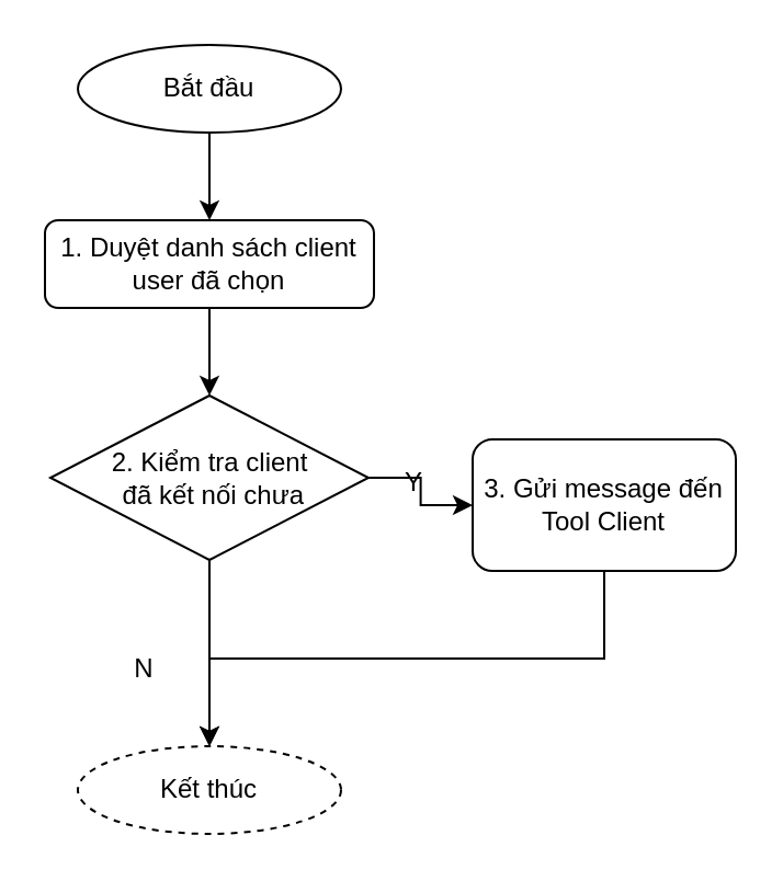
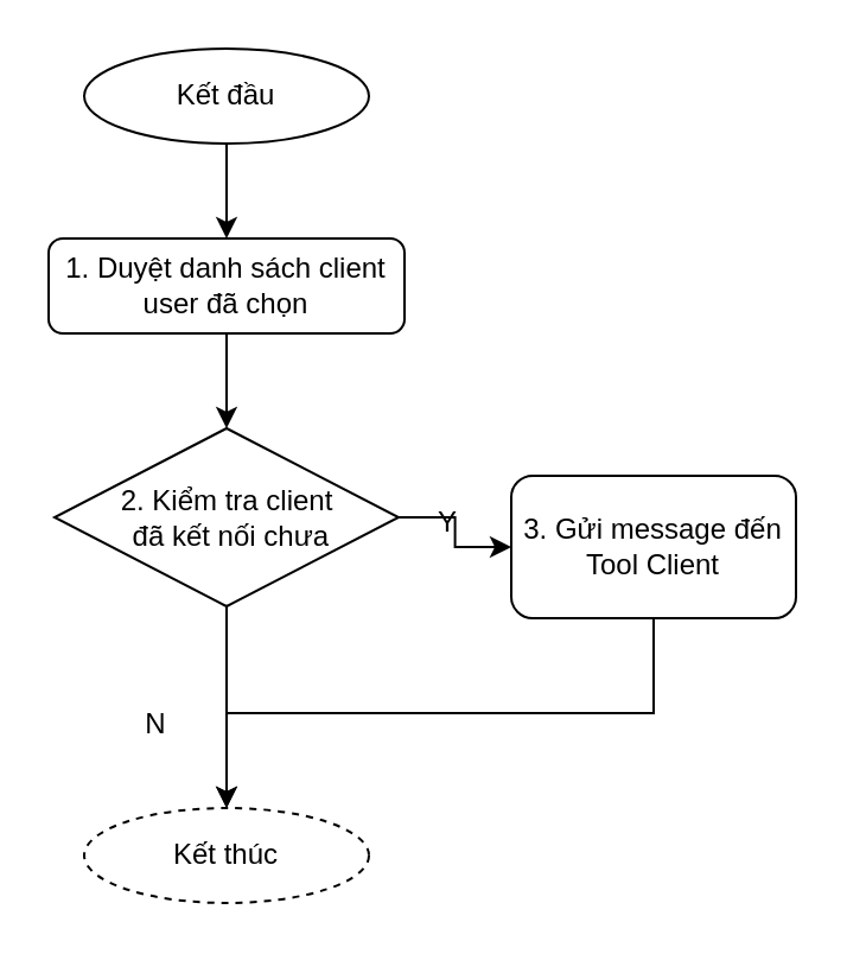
  <mxCell id="0" />
  <mxCell id="1" parent="0" />
  <mxCell id="2" style="edgeStyle=orthogonalEdgeStyle;rounded=0;orthogonalLoop=1;jettySize=auto;html=1;exitX=0.5;exitY=1;exitDx=0;exitDy=0;" edge="1" parent="1" source="3" target="6"><mxGeometry relative="1" as="geometry" /></mxCell>
- <mxCell id="3" value="Bắt đầu" style="ellipse;whiteSpace=wrap;html=1;" parent="1" vertex="1"><mxGeometry x="35" y="20" width="120" height="40" as="geometry" /></mxCell>
+ <mxCell id="3" value="Kết đầu" style="ellipse;whiteSpace=wrap;html=1;" parent="1" vertex="1"><mxGeometry x="35" y="20" width="120" height="40" as="geometry" /></mxCell>
  <mxCell id="4" value="Kết thúc" style="ellipse;whiteSpace=wrap;html=1;dashed=1;" parent="1" vertex="1"><mxGeometry x="35" y="340" width="120" height="40" as="geometry" /></mxCell>
  <mxCell id="5" style="edgeStyle=orthogonalEdgeStyle;rounded=0;orthogonalLoop=1;jettySize=auto;html=1;exitX=0.5;exitY=1;exitDx=0;exitDy=0;" parent="1" source="6" target="9" edge="1"><mxGeometry relative="1" as="geometry" /></mxCell>
  <mxCell id="6" value="1. Duyệt danh sách client user đã chọn" style="rounded=1;whiteSpace=wrap;html=1;" parent="1" vertex="1"><mxGeometry x="20" y="100" width="150" height="40" as="geometry" /></mxCell>
  <mxCell id="7" style="edgeStyle=orthogonalEdgeStyle;rounded=0;orthogonalLoop=1;jettySize=auto;html=1;exitX=1;exitY=0.5;exitDx=0;exitDy=0;entryX=0;entryY=0.5;entryDx=0;entryDy=0;" parent="1" source="9" target="11" edge="1"><mxGeometry relative="1" as="geometry" /></mxCell>
  <mxCell id="8" style="edgeStyle=orthogonalEdgeStyle;rounded=0;orthogonalLoop=1;jettySize=auto;html=1;exitX=0.5;exitY=1;exitDx=0;exitDy=0;entryX=0.5;entryY=0;entryDx=0;entryDy=0;" parent="1" source="9" target="4" edge="1"><mxGeometry relative="1" as="geometry" /></mxCell>
  <mxCell id="9" value="2. Kiểm tra client&lt;br&gt;&amp;nbsp;đã kết nối chưa" style="rhombus;whiteSpace=wrap;html=1;" parent="1" vertex="1"><mxGeometry x="22.5" y="180" width="145" height="75" as="geometry" /></mxCell>
  <mxCell id="10" style="edgeStyle=orthogonalEdgeStyle;rounded=0;orthogonalLoop=1;jettySize=auto;html=1;exitX=0.5;exitY=1;exitDx=0;exitDy=0;entryX=0.5;entryY=0;entryDx=0;entryDy=0;" parent="1" source="11" target="4" edge="1"><mxGeometry relative="1" as="geometry" /></mxCell>
  <mxCell id="11" value="3. Gửi message đến Tool Client" style="rounded=1;whiteSpace=wrap;html=1;" parent="1" vertex="1"><mxGeometry x="215" y="200" width="120" height="60" as="geometry" /></mxCell>
  <mxCell id="12" value="Y" style="text;html=1;align=center;verticalAlign=middle;resizable=0;points=[];autosize=1;" parent="1" vertex="1"><mxGeometry x="177.5" y="210" width="20" height="20" as="geometry" /></mxCell>
  <mxCell id="13" value="N" style="text;html=1;align=center;verticalAlign=middle;resizable=0;points=[];autosize=1;" parent="1" vertex="1"><mxGeometry x="55" y="295" width="20" height="20" as="geometry" /></mxCell>
